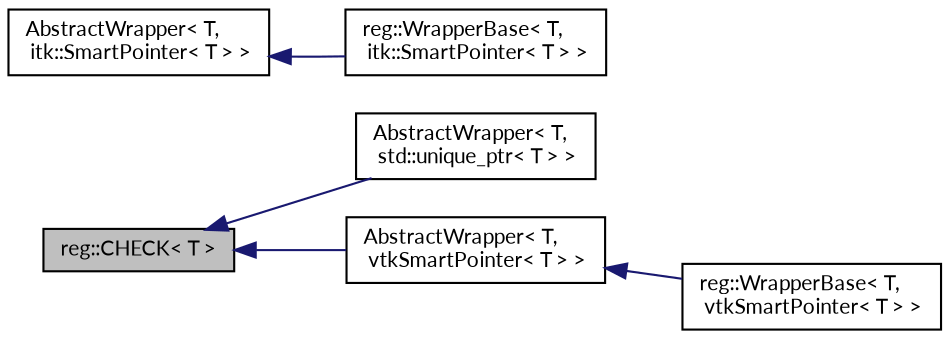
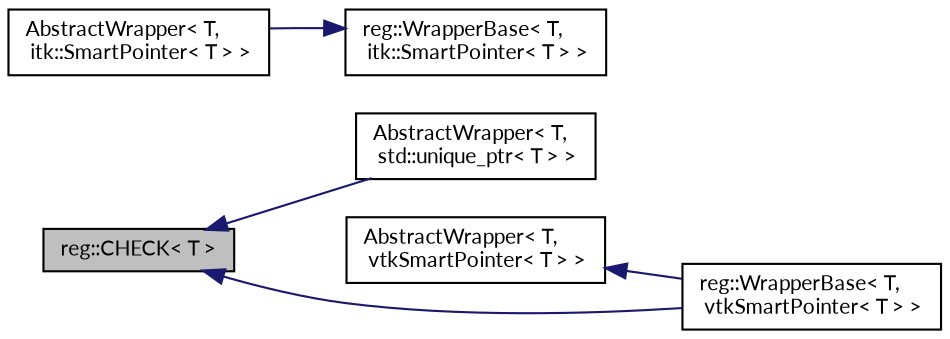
  digraph {
    fontname=Lato
    rankdir=LR
    node [color=black fillcolor=white fontname=Lato fontsize=10 shape=record style=filled]
    edge [color=midnightblue dir=back fontname=Lato fontsize=10 labelfontname=Helvetica labelfontsize=10 style=solid]
    n1 [fillcolor=grey75 fontcolor=black height=0.2 label="reg::CHECK\< T \>" width=0.4]
    n2 [height=0.2 label="AbstractWrapper\< T,\l std::unique_ptr\< T \> \>" width=0.4]
    n3 [height=0.2 label="AbstractWrapper\< T,\l vtkSmartPointer\< T \> \>" width=0.4]
    n4 [height=0.2 label="AbstractWrapper\< T,\l itk::SmartPointer\< T \> \>" width=0.4]
    n5 [height=0.2 label="reg::WrapperBase\< T,\l itk::SmartPointer\< T \> \>" width=0.4]
    n6 [height=0.2 label="reg::WrapperBase\< T,\l vtkSmartPointer\< T \> \>" width=0.4]
    n1 -> n2
-   n1 -> n3
+   n1 -> n6
    n3 -> n6
-   n4 -> n5
+   n5 -> n4
  }
